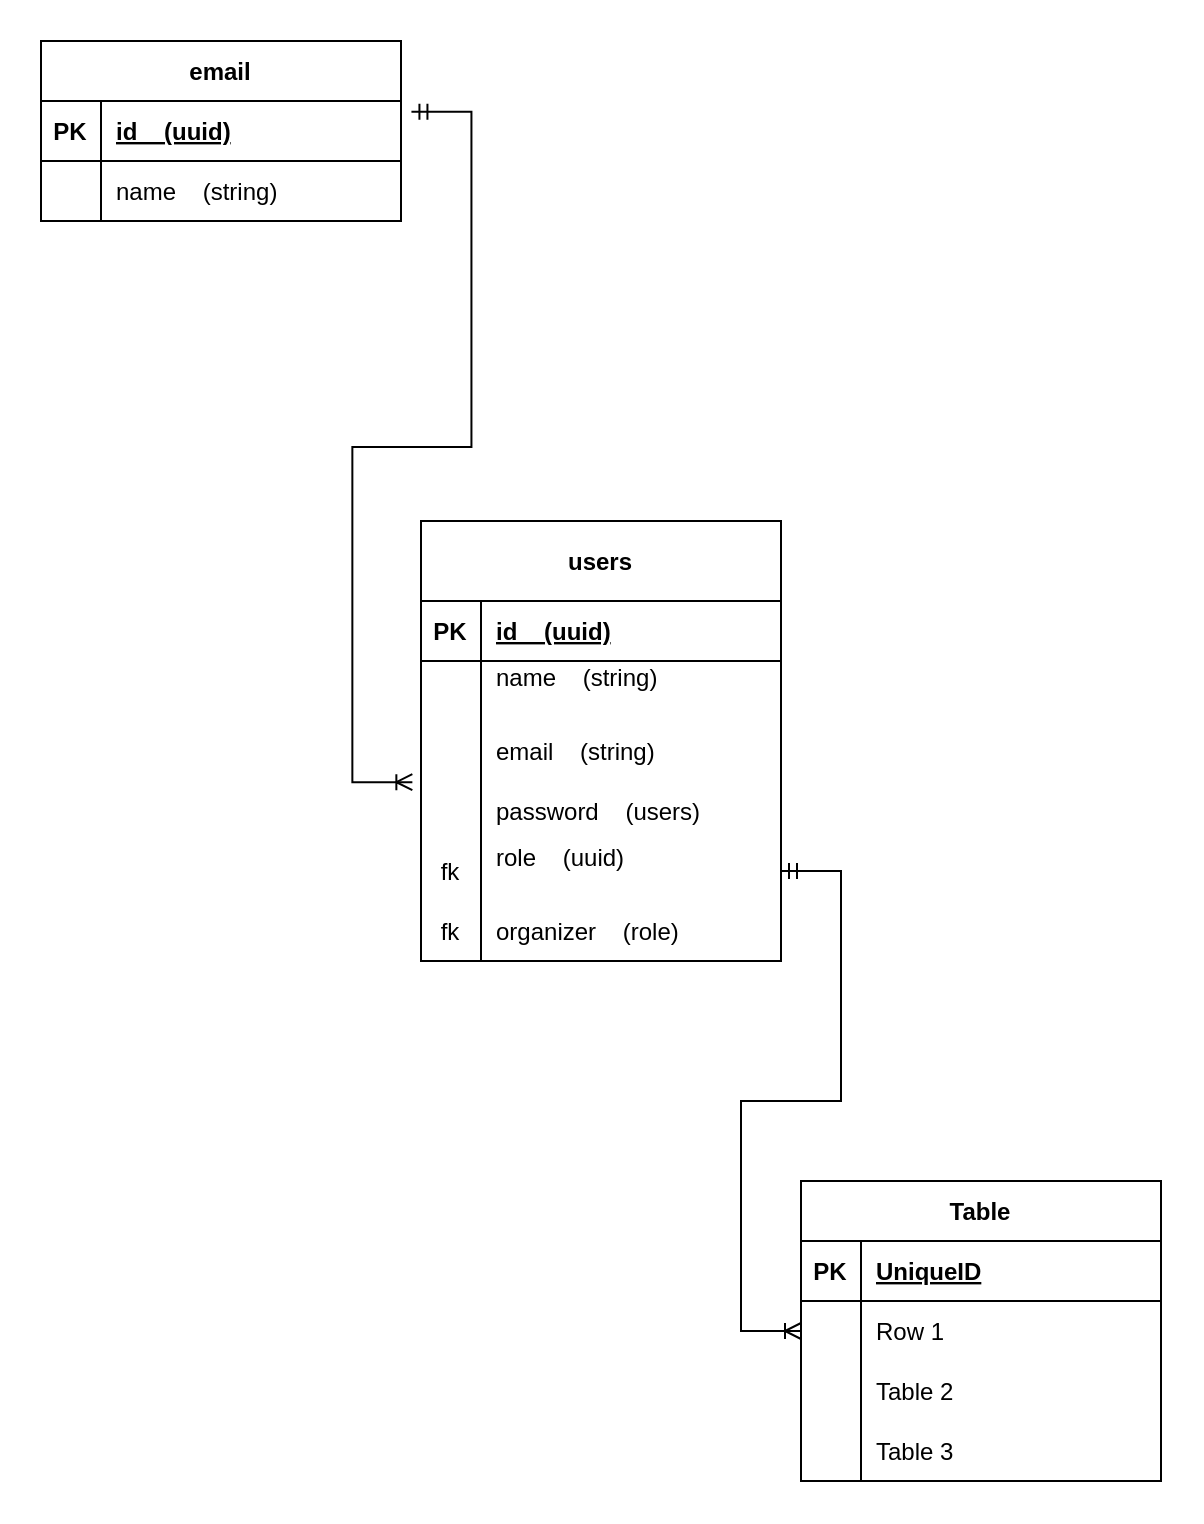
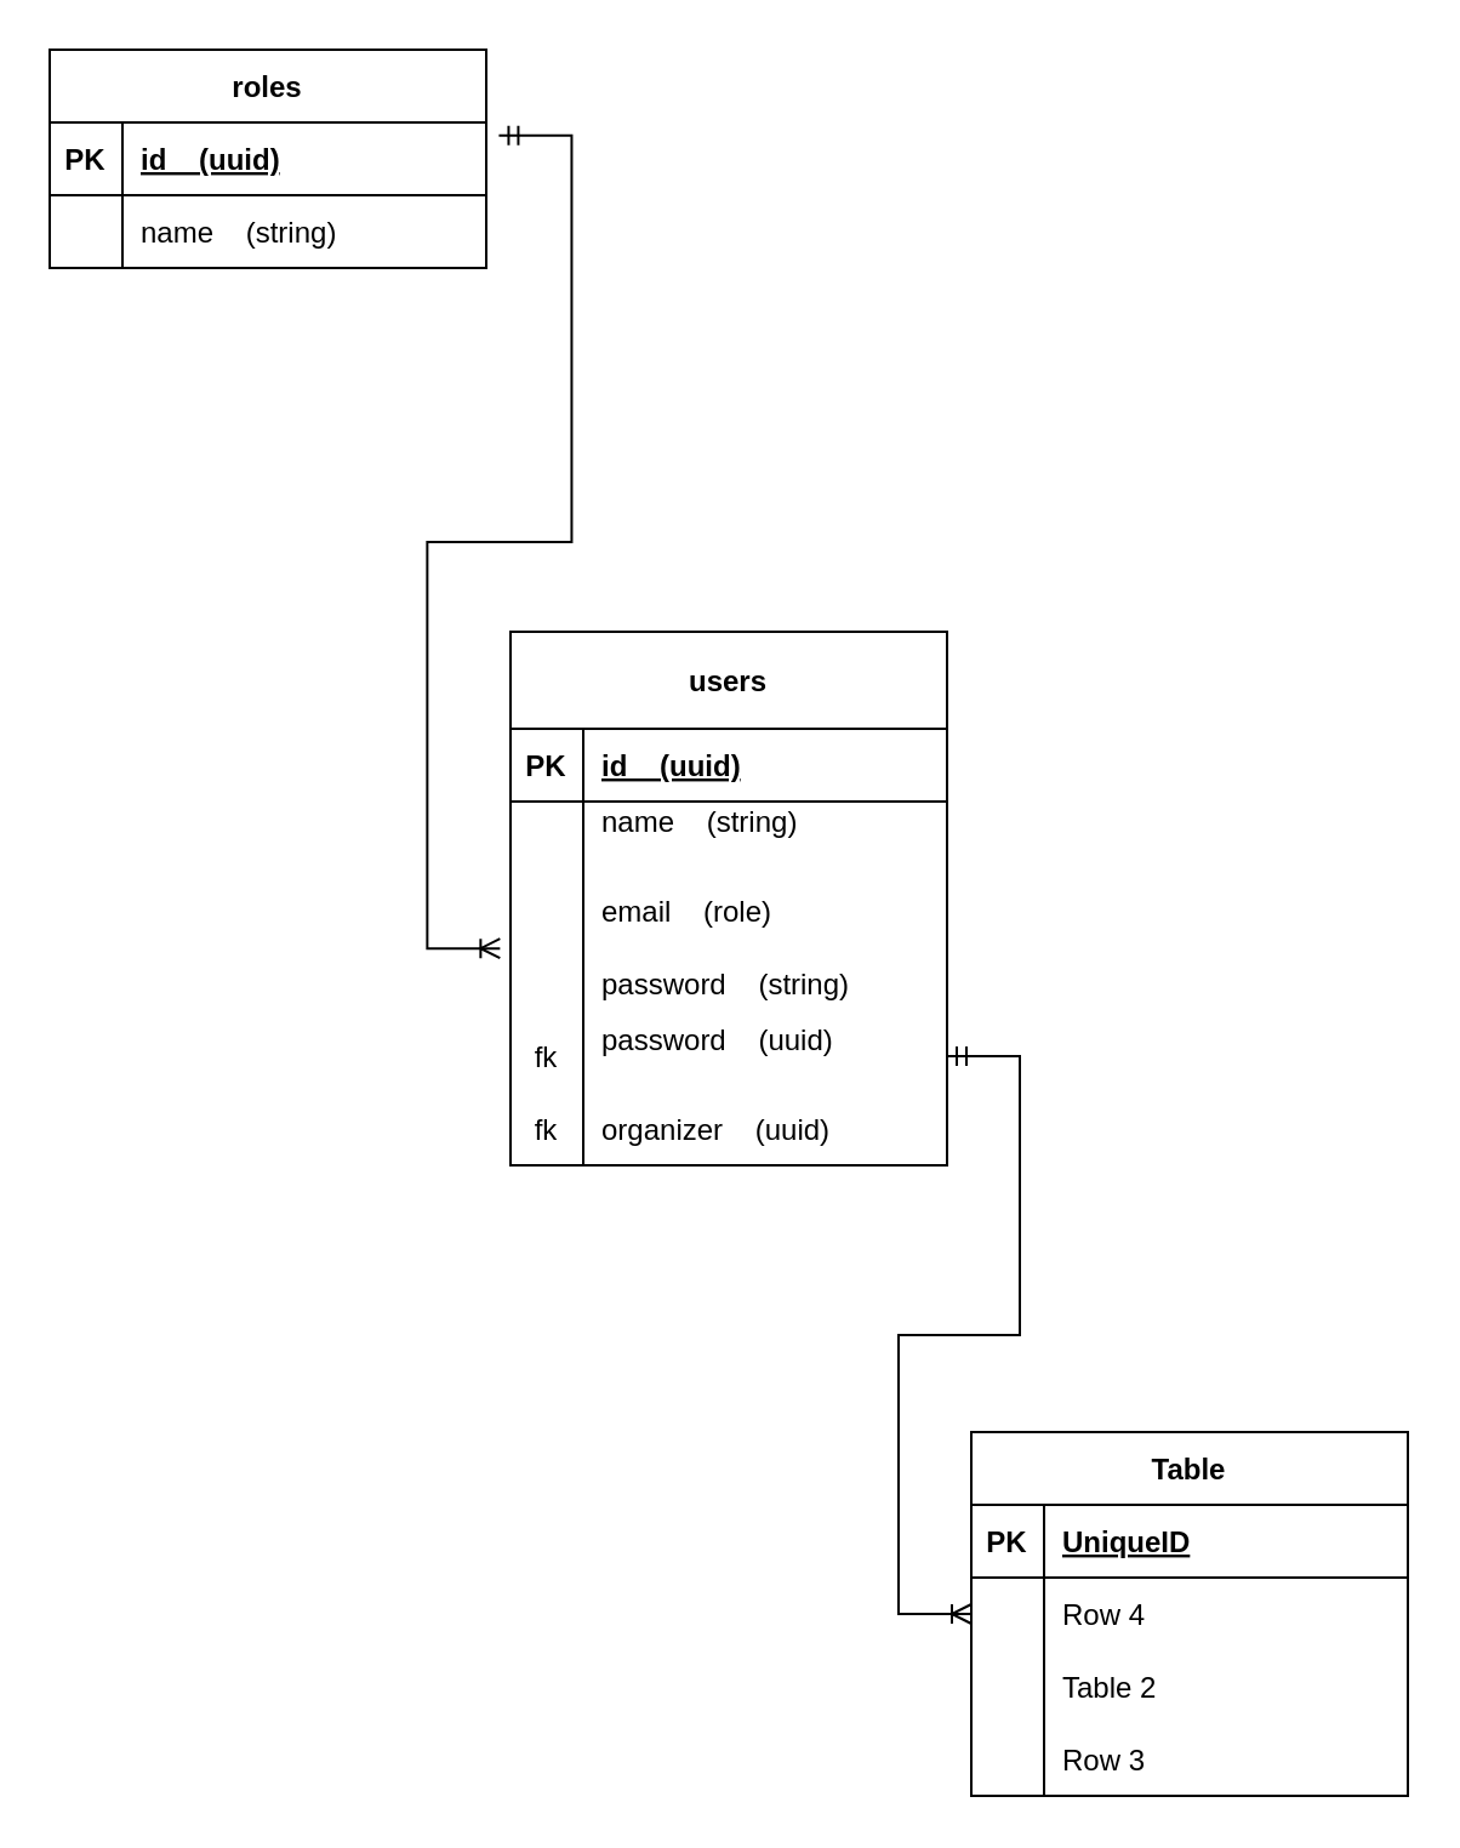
  <mxCell id="0" />
  <mxCell id="1" parent="0" />
- <mxCell id="2" value="email" style="shape=table;startSize=30;container=1;collapsible=1;childLayout=tableLayout;fixedRows=1;rowLines=0;fontStyle=1;align=center;resizeLast=1;" vertex="1" parent="1"><mxGeometry x="20" y="20" width="180" height="90" as="geometry" /></mxCell>
+ <mxCell id="2" value="roles" style="shape=table;startSize=30;container=1;collapsible=1;childLayout=tableLayout;fixedRows=1;rowLines=0;fontStyle=1;align=center;resizeLast=1;" vertex="1" parent="1"><mxGeometry x="20" y="20" width="180" height="90" as="geometry" /></mxCell>
  <mxCell id="3" value="" style="shape=tableRow;horizontal=0;startSize=0;swimlaneHead=0;swimlaneBody=0;fillColor=none;collapsible=0;dropTarget=0;points=[[0,0.5],[1,0.5]];portConstraint=eastwest;top=0;left=0;right=0;bottom=1;" vertex="1" parent="2"><mxGeometry y="30" width="180" height="30" as="geometry" /></mxCell>
  <mxCell id="4" value="PK" style="shape=partialRectangle;connectable=0;fillColor=none;top=0;left=0;bottom=0;right=0;fontStyle=1;overflow=hidden;" vertex="1" parent="3"><mxGeometry width="30" height="30" as="geometry"><mxRectangle width="30" height="30" as="alternateBounds" /></mxGeometry></mxCell>
  <mxCell id="5" value="id    (uuid)" style="shape=partialRectangle;connectable=0;fillColor=none;top=0;left=0;bottom=0;right=0;align=left;spacingLeft=6;fontStyle=5;overflow=hidden;" vertex="1" parent="3"><mxGeometry x="30" width="150" height="30" as="geometry"><mxRectangle width="150" height="30" as="alternateBounds" /></mxGeometry></mxCell>
  <mxCell id="6" value="" style="shape=tableRow;horizontal=0;startSize=0;swimlaneHead=0;swimlaneBody=0;fillColor=none;collapsible=0;dropTarget=0;points=[[0,0.5],[1,0.5]];portConstraint=eastwest;top=0;left=0;right=0;bottom=0;" vertex="1" parent="2"><mxGeometry y="60" width="180" height="30" as="geometry" /></mxCell>
  <mxCell id="7" value="" style="shape=partialRectangle;connectable=0;fillColor=none;top=0;left=0;bottom=0;right=0;editable=1;overflow=hidden;" vertex="1" parent="6"><mxGeometry width="30" height="30" as="geometry"><mxRectangle width="30" height="30" as="alternateBounds" /></mxGeometry></mxCell>
  <mxCell id="8" value="name    (string)" style="shape=partialRectangle;connectable=0;fillColor=none;top=0;left=0;bottom=0;right=0;align=left;spacingLeft=6;overflow=hidden;" vertex="1" parent="6"><mxGeometry x="30" width="150" height="30" as="geometry"><mxRectangle width="150" height="30" as="alternateBounds" /></mxGeometry></mxCell>
  <mxCell id="9" value="users" style="shape=table;startSize=40;container=1;collapsible=1;childLayout=tableLayout;fixedRows=1;rowLines=0;fontStyle=1;align=center;resizeLast=1;" vertex="1" parent="1"><mxGeometry x="210" y="260" width="180" height="220" as="geometry" /></mxCell>
  <mxCell id="10" value="" style="shape=tableRow;horizontal=0;startSize=0;swimlaneHead=0;swimlaneBody=0;fillColor=none;collapsible=0;dropTarget=0;points=[[0,0.5],[1,0.5]];portConstraint=eastwest;top=0;left=0;right=0;bottom=1;" vertex="1" parent="9"><mxGeometry y="40" width="180" height="30" as="geometry" /></mxCell>
  <mxCell id="11" value="PK" style="shape=partialRectangle;connectable=0;fillColor=none;top=0;left=0;bottom=0;right=0;fontStyle=1;overflow=hidden;" vertex="1" parent="10"><mxGeometry width="30" height="30" as="geometry"><mxRectangle width="30" height="30" as="alternateBounds" /></mxGeometry></mxCell>
  <mxCell id="12" value="id    (uuid)" style="shape=partialRectangle;connectable=0;fillColor=none;top=0;left=0;bottom=0;right=0;align=left;spacingLeft=6;fontStyle=5;overflow=hidden;" vertex="1" parent="10"><mxGeometry x="30" width="150" height="30" as="geometry"><mxRectangle width="150" height="30" as="alternateBounds" /></mxGeometry></mxCell>
  <mxCell id="13" value="" style="shape=tableRow;horizontal=0;startSize=0;swimlaneHead=0;swimlaneBody=0;fillColor=none;collapsible=0;dropTarget=0;points=[[0,0.5],[1,0.5]];portConstraint=eastwest;top=0;left=0;right=0;bottom=0;" vertex="1" parent="9"><mxGeometry y="70" width="180" height="30" as="geometry" /></mxCell>
  <mxCell id="14" value="" style="shape=partialRectangle;connectable=0;fillColor=none;top=0;left=0;bottom=0;right=0;editable=1;overflow=hidden;" vertex="1" parent="13"><mxGeometry width="30" height="30" as="geometry"><mxRectangle width="30" height="30" as="alternateBounds" /></mxGeometry></mxCell>
  <mxCell id="15" value="name    (string)&#10;" style="shape=partialRectangle;connectable=0;fillColor=none;top=0;left=0;bottom=0;right=0;align=left;spacingLeft=6;overflow=hidden;" vertex="1" parent="13"><mxGeometry x="30" width="150" height="30" as="geometry"><mxRectangle width="150" height="30" as="alternateBounds" /></mxGeometry></mxCell>
  <mxCell id="16" value="" style="shape=tableRow;horizontal=0;startSize=0;swimlaneHead=0;swimlaneBody=0;fillColor=none;collapsible=0;dropTarget=0;points=[[0,0.5],[1,0.5]];portConstraint=eastwest;top=0;left=0;right=0;bottom=0;" vertex="1" parent="9"><mxGeometry y="100" width="180" height="30" as="geometry" /></mxCell>
  <mxCell id="17" value="" style="shape=partialRectangle;connectable=0;fillColor=none;top=0;left=0;bottom=0;right=0;editable=1;overflow=hidden;" vertex="1" parent="16"><mxGeometry width="30" height="30" as="geometry"><mxRectangle width="30" height="30" as="alternateBounds" /></mxGeometry></mxCell>
- <mxCell id="18" value="email    (string)" style="shape=partialRectangle;connectable=0;fillColor=none;top=0;left=0;bottom=0;right=0;align=left;spacingLeft=6;overflow=hidden;" vertex="1" parent="16"><mxGeometry x="30" width="150" height="30" as="geometry"><mxRectangle width="150" height="30" as="alternateBounds" /></mxGeometry></mxCell>
+ <mxCell id="18" value="email    (role)" style="shape=partialRectangle;connectable=0;fillColor=none;top=0;left=0;bottom=0;right=0;align=left;spacingLeft=6;overflow=hidden;" vertex="1" parent="16"><mxGeometry x="30" width="150" height="30" as="geometry"><mxRectangle width="150" height="30" as="alternateBounds" /></mxGeometry></mxCell>
  <mxCell id="19" value="" style="shape=tableRow;horizontal=0;startSize=0;swimlaneHead=0;swimlaneBody=0;fillColor=none;collapsible=0;dropTarget=0;points=[[0,0.5],[1,0.5]];portConstraint=eastwest;top=0;left=0;right=0;bottom=0;" vertex="1" parent="9"><mxGeometry y="130" width="180" height="30" as="geometry" /></mxCell>
  <mxCell id="20" value="" style="shape=partialRectangle;connectable=0;fillColor=none;top=0;left=0;bottom=0;right=0;editable=1;overflow=hidden;" vertex="1" parent="19"><mxGeometry width="30" height="30" as="geometry"><mxRectangle width="30" height="30" as="alternateBounds" /></mxGeometry></mxCell>
- <mxCell id="21" value="password    (users)" style="shape=partialRectangle;connectable=0;fillColor=none;top=0;left=0;bottom=0;right=0;align=left;spacingLeft=6;overflow=hidden;" vertex="1" parent="19"><mxGeometry x="30" width="150" height="30" as="geometry"><mxRectangle width="150" height="30" as="alternateBounds" /></mxGeometry></mxCell>
+ <mxCell id="21" value="password    (string)" style="shape=partialRectangle;connectable=0;fillColor=none;top=0;left=0;bottom=0;right=0;align=left;spacingLeft=6;overflow=hidden;" vertex="1" parent="19"><mxGeometry x="30" width="150" height="30" as="geometry"><mxRectangle width="150" height="30" as="alternateBounds" /></mxGeometry></mxCell>
  <mxCell id="22" style="shape=tableRow;horizontal=0;startSize=0;swimlaneHead=0;swimlaneBody=0;fillColor=none;collapsible=0;dropTarget=0;points=[[0,0.5],[1,0.5]];portConstraint=eastwest;top=0;left=0;right=0;bottom=0;" vertex="1" parent="9"><mxGeometry y="160" width="180" height="30" as="geometry" /></mxCell>
  <mxCell id="23" value="fk" style="shape=partialRectangle;connectable=0;fillColor=none;top=0;left=0;bottom=0;right=0;editable=1;overflow=hidden;" vertex="1" parent="22"><mxGeometry width="30" height="30" as="geometry"><mxRectangle width="30" height="30" as="alternateBounds" /></mxGeometry></mxCell>
- <mxCell id="24" value="role    (uuid)&#10;" style="shape=partialRectangle;connectable=0;fillColor=none;top=0;left=0;bottom=0;right=0;align=left;spacingLeft=6;overflow=hidden;" vertex="1" parent="22"><mxGeometry x="30" width="150" height="30" as="geometry"><mxRectangle width="150" height="30" as="alternateBounds" /></mxGeometry></mxCell>
+ <mxCell id="24" value="password    (uuid)&#10;" style="shape=partialRectangle;connectable=0;fillColor=none;top=0;left=0;bottom=0;right=0;align=left;spacingLeft=6;overflow=hidden;" vertex="1" parent="22"><mxGeometry x="30" width="150" height="30" as="geometry"><mxRectangle width="150" height="30" as="alternateBounds" /></mxGeometry></mxCell>
  <mxCell id="25" style="shape=tableRow;horizontal=0;startSize=0;swimlaneHead=0;swimlaneBody=0;fillColor=none;collapsible=0;dropTarget=0;points=[[0,0.5],[1,0.5]];portConstraint=eastwest;top=0;left=0;right=0;bottom=0;" vertex="1" parent="9"><mxGeometry y="190" width="180" height="30" as="geometry" /></mxCell>
  <mxCell id="26" value="fk" style="shape=partialRectangle;connectable=0;fillColor=none;top=0;left=0;bottom=0;right=0;editable=1;overflow=hidden;" vertex="1" parent="25"><mxGeometry width="30" height="30" as="geometry"><mxRectangle width="30" height="30" as="alternateBounds" /></mxGeometry></mxCell>
- <mxCell id="27" value="organizer    (role)" style="shape=partialRectangle;connectable=0;fillColor=none;top=0;left=0;bottom=0;right=0;align=left;spacingLeft=6;overflow=hidden;" vertex="1" parent="25"><mxGeometry x="30" width="150" height="30" as="geometry"><mxRectangle width="150" height="30" as="alternateBounds" /></mxGeometry></mxCell>
+ <mxCell id="27" value="organizer    (uuid)" style="shape=partialRectangle;connectable=0;fillColor=none;top=0;left=0;bottom=0;right=0;align=left;spacingLeft=6;overflow=hidden;" vertex="1" parent="25"><mxGeometry x="30" width="150" height="30" as="geometry"><mxRectangle width="150" height="30" as="alternateBounds" /></mxGeometry></mxCell>
  <mxCell id="28" value="" style="edgeStyle=entityRelationEdgeStyle;fontSize=12;html=1;endArrow=ERoneToMany;startArrow=ERmandOne;rounded=0;elbow=vertical;exitX=1.029;exitY=0.181;exitDx=0;exitDy=0;exitPerimeter=0;entryX=-0.024;entryY=0.019;entryDx=0;entryDy=0;entryPerimeter=0;" edge="1" parent="1" source="3" target="19"><mxGeometry width="100" height="100" relative="1" as="geometry"><mxPoint x="-12.286" y="70" as="sourcePoint" /><mxPoint x="140" y="400" as="targetPoint" /></mxGeometry></mxCell>
  <mxCell id="29" value="Table" style="shape=table;startSize=30;container=1;collapsible=1;childLayout=tableLayout;fixedRows=1;rowLines=0;fontStyle=1;align=center;resizeLast=1;" vertex="1" parent="1"><mxGeometry x="400" y="590" width="180" height="150" as="geometry" /></mxCell>
  <mxCell id="30" value="" style="shape=tableRow;horizontal=0;startSize=0;swimlaneHead=0;swimlaneBody=0;fillColor=none;collapsible=0;dropTarget=0;points=[[0,0.5],[1,0.5]];portConstraint=eastwest;top=0;left=0;right=0;bottom=1;" vertex="1" parent="29"><mxGeometry y="30" width="180" height="30" as="geometry" /></mxCell>
  <mxCell id="31" value="PK" style="shape=partialRectangle;connectable=0;fillColor=none;top=0;left=0;bottom=0;right=0;fontStyle=1;overflow=hidden;" vertex="1" parent="30"><mxGeometry width="30" height="30" as="geometry"><mxRectangle width="30" height="30" as="alternateBounds" /></mxGeometry></mxCell>
  <mxCell id="32" value="UniqueID" style="shape=partialRectangle;connectable=0;fillColor=none;top=0;left=0;bottom=0;right=0;align=left;spacingLeft=6;fontStyle=5;overflow=hidden;" vertex="1" parent="30"><mxGeometry x="30" width="150" height="30" as="geometry"><mxRectangle width="150" height="30" as="alternateBounds" /></mxGeometry></mxCell>
  <mxCell id="33" value="" style="shape=tableRow;horizontal=0;startSize=0;swimlaneHead=0;swimlaneBody=0;fillColor=none;collapsible=0;dropTarget=0;points=[[0,0.5],[1,0.5]];portConstraint=eastwest;top=0;left=0;right=0;bottom=0;" vertex="1" parent="29"><mxGeometry y="60" width="180" height="30" as="geometry" /></mxCell>
  <mxCell id="34" value="" style="shape=partialRectangle;connectable=0;fillColor=none;top=0;left=0;bottom=0;right=0;editable=1;overflow=hidden;" vertex="1" parent="33"><mxGeometry width="30" height="30" as="geometry"><mxRectangle width="30" height="30" as="alternateBounds" /></mxGeometry></mxCell>
- <mxCell id="35" value="Row 1" style="shape=partialRectangle;connectable=0;fillColor=none;top=0;left=0;bottom=0;right=0;align=left;spacingLeft=6;overflow=hidden;" vertex="1" parent="33"><mxGeometry x="30" width="150" height="30" as="geometry"><mxRectangle width="150" height="30" as="alternateBounds" /></mxGeometry></mxCell>
+ <mxCell id="35" value="Row 4" style="shape=partialRectangle;connectable=0;fillColor=none;top=0;left=0;bottom=0;right=0;align=left;spacingLeft=6;overflow=hidden;" vertex="1" parent="33"><mxGeometry x="30" width="150" height="30" as="geometry"><mxRectangle width="150" height="30" as="alternateBounds" /></mxGeometry></mxCell>
  <mxCell id="36" value="" style="shape=tableRow;horizontal=0;startSize=0;swimlaneHead=0;swimlaneBody=0;fillColor=none;collapsible=0;dropTarget=0;points=[[0,0.5],[1,0.5]];portConstraint=eastwest;top=0;left=0;right=0;bottom=0;" vertex="1" parent="29"><mxGeometry y="90" width="180" height="30" as="geometry" /></mxCell>
  <mxCell id="37" value="" style="shape=partialRectangle;connectable=0;fillColor=none;top=0;left=0;bottom=0;right=0;editable=1;overflow=hidden;" vertex="1" parent="36"><mxGeometry width="30" height="30" as="geometry"><mxRectangle width="30" height="30" as="alternateBounds" /></mxGeometry></mxCell>
  <mxCell id="38" value="Table 2" style="shape=partialRectangle;connectable=0;fillColor=none;top=0;left=0;bottom=0;right=0;align=left;spacingLeft=6;overflow=hidden;" vertex="1" parent="36"><mxGeometry x="30" width="150" height="30" as="geometry"><mxRectangle width="150" height="30" as="alternateBounds" /></mxGeometry></mxCell>
  <mxCell id="39" value="" style="shape=tableRow;horizontal=0;startSize=0;swimlaneHead=0;swimlaneBody=0;fillColor=none;collapsible=0;dropTarget=0;points=[[0,0.5],[1,0.5]];portConstraint=eastwest;top=0;left=0;right=0;bottom=0;" vertex="1" parent="29"><mxGeometry y="120" width="180" height="30" as="geometry" /></mxCell>
  <mxCell id="40" value="" style="shape=partialRectangle;connectable=0;fillColor=none;top=0;left=0;bottom=0;right=0;editable=1;overflow=hidden;" vertex="1" parent="39"><mxGeometry width="30" height="30" as="geometry"><mxRectangle width="30" height="30" as="alternateBounds" /></mxGeometry></mxCell>
- <mxCell id="41" value="Table 3" style="shape=partialRectangle;connectable=0;fillColor=none;top=0;left=0;bottom=0;right=0;align=left;spacingLeft=6;overflow=hidden;" vertex="1" parent="39"><mxGeometry x="30" width="150" height="30" as="geometry"><mxRectangle width="150" height="30" as="alternateBounds" /></mxGeometry></mxCell>
+ <mxCell id="41" value="Row 3" style="shape=partialRectangle;connectable=0;fillColor=none;top=0;left=0;bottom=0;right=0;align=left;spacingLeft=6;overflow=hidden;" vertex="1" parent="39"><mxGeometry x="30" width="150" height="30" as="geometry"><mxRectangle width="150" height="30" as="alternateBounds" /></mxGeometry></mxCell>
  <mxCell id="42" value="" style="edgeStyle=entityRelationEdgeStyle;fontSize=12;html=1;endArrow=ERoneToMany;startArrow=ERmandOne;rounded=0;elbow=vertical;exitX=1;exitY=0.5;exitDx=0;exitDy=0;entryX=0;entryY=0.5;entryDx=0;entryDy=0;" edge="1" parent="1" source="22" target="33"><mxGeometry width="100" height="100" relative="1" as="geometry"><mxPoint x="100" y="610" as="sourcePoint" /><mxPoint x="220" y="660" as="targetPoint" /></mxGeometry></mxCell>
